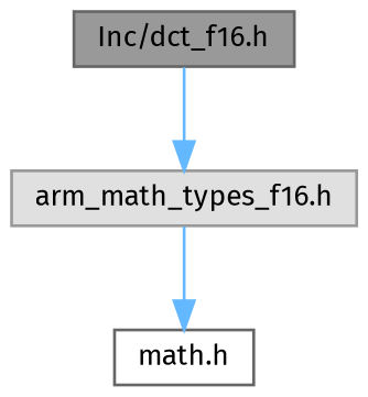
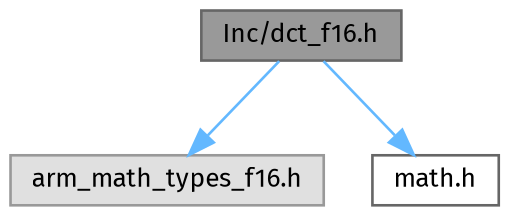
  digraph {
    fontname="Fira Sans"
    node [fontname="Fira Sans" fontsize=10 shape=box style=filled]
    edge [color=steelblue1 fontname="Fira Sans" fontsize=10 labelfontname=Helvetica labelfontsize=10 style=solid]
    n1 [color=gray40 fillcolor=grey60 fontcolor=black height=0.2 label="Inc/dct_f16.h" width=0.4]
    n2 [color=grey60 fillcolor="#E0E0E0" height=0.2 label="arm_math_types_f16.h" width=0.4]
    n3 [color=grey40 fillcolor=white height=0.2 label="math.h" width=0.4]
    n1 -> n2
-   n2 -> n3
+   n1 -> n3
  }
